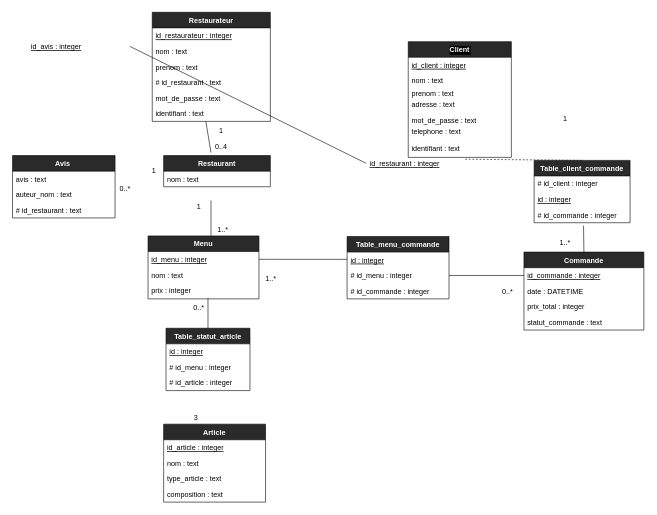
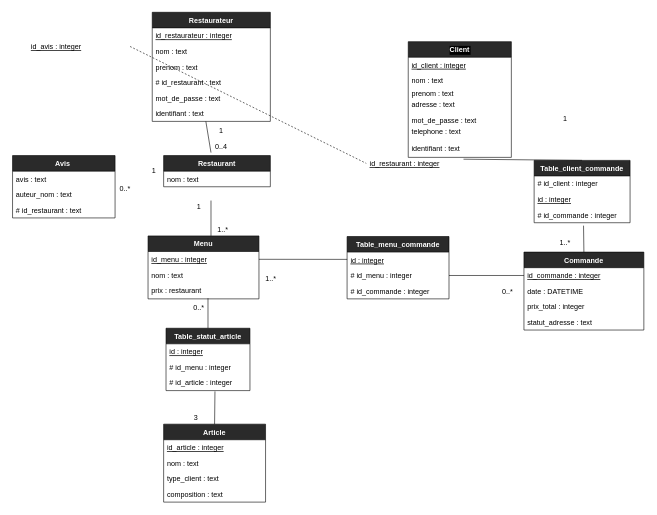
  <mxCell id="0" />
  <mxCell id="1" parent="0" />
  <mxCell id="2" value="&lt;font color=&quot;#000000&quot;&gt;0..4&lt;/font&gt;" style="text;html=1;strokeColor=none;fillColor=none;align=center;verticalAlign=middle;whiteSpace=wrap;rounded=1;" vertex="1" parent="1"><mxGeometry x="348" y="234" width="40" height="20" as="geometry" /></mxCell>
  <mxCell id="3" value="&lt;font color=&quot;#000000&quot;&gt;1&lt;/font&gt;" style="text;html=1;strokeColor=none;fillColor=none;align=center;verticalAlign=middle;whiteSpace=wrap;rounded=1;arcSize=0;" vertex="1" parent="1"><mxGeometry x="922" y="188" width="40" height="20" as="geometry" /></mxCell>
  <mxCell id="4" value="&lt;font color=&quot;#000000&quot;&gt;1..*&lt;/font&gt;" style="text;html=1;strokeColor=none;fillColor=none;align=center;verticalAlign=middle;whiteSpace=wrap;rounded=1;arcSize=0;" vertex="1" parent="1"><mxGeometry x="922" y="395" width="40" height="20" as="geometry" /></mxCell>
  <mxCell id="5" value="&lt;font color=&quot;#000000&quot;&gt;1&lt;/font&gt;" style="text;html=1;strokeColor=none;fillColor=none;align=center;verticalAlign=middle;whiteSpace=wrap;rounded=1;" vertex="1" parent="1"><mxGeometry x="348" y="208" width="40" height="20" as="geometry" /></mxCell>
  <mxCell id="6" style="edgeStyle=orthogonalEdgeStyle;curved=0;sketch=0;orthogonalLoop=1;jettySize=auto;html=1;exitX=0.5;exitY=1;exitDx=0;exitDy=0;" edge="1" parent="1" source="5" target="5"><mxGeometry relative="1" as="geometry" /></mxCell>
  <mxCell id="7" style="edgeStyle=orthogonalEdgeStyle;curved=0;sketch=0;orthogonalLoop=1;jettySize=auto;html=1;exitX=0.5;exitY=1;exitDx=0;exitDy=0;" edge="1" parent="1"><mxGeometry relative="1" as="geometry"><mxPoint x="371" y="489" as="sourcePoint" /><mxPoint x="371" y="489" as="targetPoint" /></mxGeometry></mxCell>
  <mxCell id="8" value="Restaurateur" style="swimlane;fontStyle=1;childLayout=stackLayout;horizontal=1;startSize=26;horizontalStack=0;resizeParent=1;resizeParentMax=0;resizeLast=0;collapsible=1;marginBottom=0;rounded=0;shadow=0;glass=0;sketch=0;fillColor=#2a2a2a;fontColor=#FFFFFF;" vertex="1" parent="1"><mxGeometry x="253" y="20" width="197" height="182" as="geometry" /></mxCell>
  <mxCell id="9" value="id_restaurateur : integer" style="text;strokeColor=none;fillColor=none;align=left;verticalAlign=top;spacingLeft=4;spacingRight=4;overflow=hidden;rotatable=0;points=[[0,0.5],[1,0.5]];portConstraint=eastwest;fontStyle=4;fontColor=#000000;" vertex="1" parent="8"><mxGeometry y="26" width="197" height="26" as="geometry" /></mxCell>
  <mxCell id="10" value="nom : text" style="text;strokeColor=none;fillColor=none;align=left;verticalAlign=top;spacingLeft=4;spacingRight=4;overflow=hidden;rotatable=0;points=[[0,0.5],[1,0.5]];portConstraint=eastwest;fontColor=#000000;" vertex="1" parent="8"><mxGeometry y="52" width="197" height="26" as="geometry" /></mxCell>
  <mxCell id="11" value="prenom : text&#10;" style="text;strokeColor=none;fillColor=none;align=left;verticalAlign=top;spacingLeft=4;spacingRight=4;overflow=hidden;rotatable=0;points=[[0,0.5],[1,0.5]];portConstraint=eastwest;fontColor=#000000;" vertex="1" parent="8"><mxGeometry y="78" width="197" height="26" as="geometry" /></mxCell>
  <mxCell id="12" value="# id_restaurant : text" style="text;strokeColor=none;fillColor=none;align=left;verticalAlign=top;spacingLeft=4;spacingRight=4;overflow=hidden;rotatable=0;points=[[0,0.5],[1,0.5]];portConstraint=eastwest;labelBackgroundColor=#ffffff;fontColor=#000000;" vertex="1" parent="8"><mxGeometry y="104" width="197" height="26" as="geometry" /></mxCell>
  <mxCell id="13" value="mot_de_passe : text" style="text;strokeColor=none;fillColor=none;align=left;verticalAlign=top;spacingLeft=4;spacingRight=4;overflow=hidden;rotatable=0;points=[[0,0.5],[1,0.5]];portConstraint=eastwest;labelBackgroundColor=#ffffff;fontColor=#000000;" vertex="1" parent="8"><mxGeometry y="130" width="197" height="26" as="geometry" /></mxCell>
  <mxCell id="14" value="identifiant : text" style="text;strokeColor=none;fillColor=none;align=left;verticalAlign=top;spacingLeft=4;spacingRight=4;overflow=hidden;rotatable=0;points=[[0,0.5],[1,0.5]];portConstraint=eastwest;labelBackgroundColor=#ffffff;fontColor=#000000;" vertex="1" parent="8"><mxGeometry y="156" width="197" height="26" as="geometry" /></mxCell>
  <mxCell id="15" value="Restaurant" style="swimlane;fontStyle=1;childLayout=stackLayout;horizontal=1;startSize=26;horizontalStack=0;resizeParent=1;resizeParentMax=0;resizeLast=0;collapsible=1;marginBottom=0;rounded=0;shadow=0;glass=0;sketch=0;fillColor=#2a2a2a;fontColor=#FFFFFF;" vertex="1" parent="1"><mxGeometry x="272" y="259" width="178" height="52" as="geometry" /></mxCell>
  <mxCell id="16" value="nom : text" style="text;strokeColor=none;fillColor=none;align=left;verticalAlign=top;spacingLeft=4;spacingRight=4;overflow=hidden;rotatable=0;points=[[0,0.5],[1,0.5]];portConstraint=eastwest;rounded=0;shadow=0;glass=0;sketch=0;fontColor=#000000;" vertex="1" parent="15"><mxGeometry y="26" width="178" height="26" as="geometry" /></mxCell>
  <mxCell id="17" value="" style="endArrow=none;html=1;strokeColor=#000000;entryX=0.454;entryY=1;entryDx=0;entryDy=0;entryPerimeter=0;" edge="1" parent="1" target="14"><mxGeometry width="50" height="50" relative="1" as="geometry"><mxPoint x="351" y="254" as="sourcePoint" /><mxPoint x="351" y="215" as="targetPoint" /></mxGeometry></mxCell>
  <mxCell id="18" value="Menu" style="swimlane;fontStyle=1;childLayout=stackLayout;horizontal=1;startSize=26;horizontalStack=0;resizeParent=1;resizeParentMax=0;resizeLast=0;collapsible=1;marginBottom=0;rounded=0;shadow=0;glass=0;sketch=0;fillColor=#2a2a2a;fontColor=#FFFFFF;" vertex="1" parent="1"><mxGeometry x="246" y="393" width="185" height="105" as="geometry" /></mxCell>
  <mxCell id="19" value="id_menu : integer" style="text;strokeColor=none;fillColor=none;align=left;verticalAlign=top;spacingLeft=4;spacingRight=4;overflow=hidden;rotatable=0;points=[[0,0.5],[1,0.5]];portConstraint=eastwest;fontStyle=4;fontColor=#000000;" vertex="1" parent="18"><mxGeometry y="26" width="185" height="26" as="geometry" /></mxCell>
  <mxCell id="20" value="nom : text" style="text;strokeColor=none;fillColor=none;align=left;verticalAlign=top;spacingLeft=4;spacingRight=4;overflow=hidden;rotatable=0;points=[[0,0.5],[1,0.5]];portConstraint=eastwest;fontColor=#000000;" vertex="1" parent="18"><mxGeometry y="52" width="185" height="26" as="geometry" /></mxCell>
- <mxCell id="21" value="prix : integer" style="text;strokeColor=none;fillColor=none;align=left;verticalAlign=top;spacingLeft=4;spacingRight=4;overflow=hidden;rotatable=0;points=[[0,0.5],[1,0.5]];portConstraint=eastwest;fontColor=#000000;" vertex="1" parent="18"><mxGeometry y="78" width="185" height="27" as="geometry" /></mxCell>
+ <mxCell id="21" value="prix : restaurant" style="text;strokeColor=none;fillColor=none;align=left;verticalAlign=top;spacingLeft=4;spacingRight=4;overflow=hidden;rotatable=0;points=[[0,0.5],[1,0.5]];portConstraint=eastwest;fontColor=#000000;" vertex="1" parent="18"><mxGeometry y="78" width="185" height="27" as="geometry" /></mxCell>
  <mxCell id="22" value="" style="endArrow=none;html=1;exitX=0;exitY=1;exitDx=0;exitDy=0;strokeColor=#000000;" edge="1" parent="1" source="24"><mxGeometry width="50" height="50" relative="1" as="geometry"><mxPoint x="298" y="356" as="sourcePoint" /><mxPoint x="351" y="334" as="targetPoint" /></mxGeometry></mxCell>
  <mxCell id="23" value="&lt;font color=&quot;#000000&quot;&gt;1&lt;/font&gt;" style="text;html=1;strokeColor=none;fillColor=none;align=center;verticalAlign=middle;whiteSpace=wrap;rounded=0;shadow=0;glass=0;sketch=0;" vertex="1" parent="1"><mxGeometry x="311" y="334" width="40" height="20" as="geometry" /></mxCell>
  <mxCell id="24" value="&lt;font color=&quot;#000000&quot;&gt;1..*&lt;/font&gt;" style="text;html=1;strokeColor=none;fillColor=none;align=center;verticalAlign=middle;whiteSpace=wrap;rounded=0;shadow=0;glass=0;sketch=0;" vertex="1" parent="1"><mxGeometry x="351" y="373" width="40" height="20" as="geometry" /></mxCell>
+ <mxCell id="25" style="edgeStyle=none;html=1;exitX=0.5;exitY=0;exitDx=0;exitDy=0;entryX=0.583;entryY=1.049;entryDx=0;entryDy=0;entryPerimeter=0;endArrow=none;endFill=0;strokeColor=#000000;" edge="1" parent="1" source="26" target="37"><mxGeometry relative="1" as="geometry" /></mxCell>
  <mxCell id="26" value="Article" style="swimlane;fontStyle=1;childLayout=stackLayout;horizontal=1;startSize=26;horizontalStack=0;resizeParent=1;resizeParentMax=0;resizeLast=0;collapsible=1;marginBottom=0;rounded=0;shadow=0;glass=0;sketch=0;fillColor=#2a2a2a;fontColor=#FFFFFF;" vertex="1" parent="1"><mxGeometry x="272" y="707" width="170" height="130" as="geometry" /></mxCell>
  <mxCell id="27" value="id_article : integer" style="text;strokeColor=none;fillColor=none;align=left;verticalAlign=top;spacingLeft=4;spacingRight=4;overflow=hidden;rotatable=0;points=[[0,0.5],[1,0.5]];portConstraint=eastwest;fontStyle=4;fontColor=#000000;" vertex="1" parent="26"><mxGeometry y="26" width="170" height="26" as="geometry" /></mxCell>
  <mxCell id="28" value="nom : text" style="text;strokeColor=none;fillColor=none;align=left;verticalAlign=top;spacingLeft=4;spacingRight=4;overflow=hidden;rotatable=0;points=[[0,0.5],[1,0.5]];portConstraint=eastwest;fontColor=#000000;" vertex="1" parent="26"><mxGeometry y="52" width="170" height="26" as="geometry" /></mxCell>
- <mxCell id="29" value="type_article : text" style="text;strokeColor=none;fillColor=none;align=left;verticalAlign=top;spacingLeft=4;spacingRight=4;overflow=hidden;rotatable=0;points=[[0,0.5],[1,0.5]];portConstraint=eastwest;fontColor=#000000;" vertex="1" parent="26"><mxGeometry y="78" width="170" height="26" as="geometry" /></mxCell>
+ <mxCell id="29" value="type_client : text" style="text;strokeColor=none;fillColor=none;align=left;verticalAlign=top;spacingLeft=4;spacingRight=4;overflow=hidden;rotatable=0;points=[[0,0.5],[1,0.5]];portConstraint=eastwest;fontColor=#000000;" vertex="1" parent="26"><mxGeometry y="78" width="170" height="26" as="geometry" /></mxCell>
  <mxCell id="30" value="composition : text" style="text;strokeColor=none;fillColor=none;align=left;verticalAlign=top;spacingLeft=4;spacingRight=4;overflow=hidden;rotatable=0;points=[[0,0.5],[1,0.5]];portConstraint=eastwest;rounded=0;shadow=0;glass=0;sketch=0;fontColor=#000000;" vertex="1" parent="26"><mxGeometry y="104" width="170" height="26" as="geometry" /></mxCell>
  <mxCell id="31" value="&lt;font color=&quot;#000000&quot;&gt;0..*&lt;/font&gt;" style="text;html=1;strokeColor=none;fillColor=none;align=center;verticalAlign=middle;whiteSpace=wrap;rounded=0;shadow=0;glass=0;sketch=0;" vertex="1" parent="1"><mxGeometry x="316" y="497" width="30" height="31" as="geometry" /></mxCell>
  <mxCell id="32" value="&lt;font color=&quot;#000000&quot;&gt;3&lt;/font&gt;" style="text;html=1;strokeColor=none;fillColor=none;align=center;verticalAlign=middle;whiteSpace=wrap;rounded=0;shadow=0;glass=0;sketch=0;" vertex="1" parent="1"><mxGeometry x="306" y="687" width="40" height="20" as="geometry" /></mxCell>
  <mxCell id="33" style="edgeStyle=none;html=1;exitX=0.5;exitY=0;exitDx=0;exitDy=0;entryX=1;entryY=0;entryDx=0;entryDy=0;endArrow=none;endFill=0;strokeColor=#000000;" edge="1" parent="1" source="34" target="31"><mxGeometry relative="1" as="geometry" /></mxCell>
  <mxCell id="34" value="Table_statut_article" style="swimlane;fontStyle=1;childLayout=stackLayout;horizontal=1;startSize=26;horizontalStack=0;resizeParent=1;resizeParentMax=0;resizeLast=0;collapsible=1;marginBottom=0;rounded=0;shadow=0;glass=0;sketch=0;fillColor=#2a2a2a;fontColor=#FFFFFF;" vertex="1" parent="1"><mxGeometry x="276" y="547" width="140" height="104" as="geometry" /></mxCell>
  <mxCell id="35" value="id : integer" style="text;strokeColor=none;fillColor=none;align=left;verticalAlign=top;spacingLeft=4;spacingRight=4;overflow=hidden;rotatable=0;points=[[0,0.5],[1,0.5]];portConstraint=eastwest;fontStyle=4;fontColor=#000000;" vertex="1" parent="34"><mxGeometry y="26" width="140" height="26" as="geometry" /></mxCell>
  <mxCell id="36" value="# id_menu : integer" style="text;strokeColor=none;fillColor=none;align=left;verticalAlign=top;spacingLeft=4;spacingRight=4;overflow=hidden;rotatable=0;points=[[0,0.5],[1,0.5]];portConstraint=eastwest;fontColor=#000000;" vertex="1" parent="34"><mxGeometry y="52" width="140" height="26" as="geometry" /></mxCell>
  <mxCell id="37" value="# id_article : integer" style="text;strokeColor=none;fillColor=none;align=left;verticalAlign=top;spacingLeft=4;spacingRight=4;overflow=hidden;rotatable=0;points=[[0,0.5],[1,0.5]];portConstraint=eastwest;fontColor=#000000;" vertex="1" parent="34"><mxGeometry y="78" width="140" height="26" as="geometry" /></mxCell>
  <mxCell id="38" value="Client" style="swimlane;fontStyle=1;childLayout=stackLayout;horizontal=1;startSize=26;horizontalStack=0;resizeParent=1;resizeParentMax=0;resizeLast=0;collapsible=1;marginBottom=0;rounded=0;shadow=0;glass=0;sketch=0;fillColor=#2a2a2a;labelBackgroundColor=#000000;fontColor=#FFFFFF;" vertex="1" parent="1"><mxGeometry x="680" y="69" width="172" height="193" as="geometry" /></mxCell>
  <mxCell id="39" value="id_client : integer" style="text;strokeColor=none;fillColor=none;align=left;verticalAlign=top;spacingLeft=4;spacingRight=4;overflow=hidden;rotatable=0;points=[[0,0.5],[1,0.5]];portConstraint=eastwest;fontStyle=4;fontColor=#000000;" vertex="1" parent="38"><mxGeometry y="26" width="172" height="26" as="geometry" /></mxCell>
  <mxCell id="40" value="nom : text" style="text;strokeColor=none;fillColor=none;align=left;verticalAlign=top;spacingLeft=4;spacingRight=4;overflow=hidden;rotatable=0;points=[[0,0.5],[1,0.5]];portConstraint=eastwest;fontColor=#000000;" vertex="1" parent="38"><mxGeometry y="52" width="172" height="21" as="geometry" /></mxCell>
  <mxCell id="41" value="prenom : text" style="text;strokeColor=none;fillColor=none;align=left;verticalAlign=top;spacingLeft=4;spacingRight=4;overflow=hidden;rotatable=0;points=[[0,0.5],[1,0.5]];portConstraint=eastwest;fontColor=#000000;" vertex="1" parent="38"><mxGeometry y="73" width="172" height="19" as="geometry" /></mxCell>
  <mxCell id="42" value="adresse : text" style="text;strokeColor=none;fillColor=none;align=left;verticalAlign=top;spacingLeft=4;spacingRight=4;overflow=hidden;rotatable=0;points=[[0,0.5],[1,0.5]];portConstraint=eastwest;fontColor=#000000;" vertex="1" parent="38"><mxGeometry y="92" width="172" height="26" as="geometry" /></mxCell>
  <mxCell id="43" value="mot_de_passe : text" style="text;strokeColor=none;fillColor=none;align=left;verticalAlign=top;spacingLeft=4;spacingRight=4;overflow=hidden;rotatable=0;points=[[0,0.5],[1,0.5]];portConstraint=eastwest;fontColor=#000000;" vertex="1" parent="38"><mxGeometry y="118" width="172" height="19" as="geometry" /></mxCell>
  <mxCell id="44" value="telephone : text&#10;&#10;identifiant : text&#10;" style="text;strokeColor=none;fillColor=none;align=left;verticalAlign=top;spacingLeft=4;spacingRight=4;overflow=hidden;rotatable=0;points=[[0,0.5],[1,0.5]];portConstraint=eastwest;rounded=1;fontColor=#000000;" vertex="1" parent="38"><mxGeometry y="137" width="172" height="56" as="geometry" /></mxCell>
- <mxCell id="45" style="edgeStyle=none;html=1;exitX=0.5;exitY=0;exitDx=0;exitDy=0;entryX=0.536;entryY=1.054;entryDx=0;entryDy=0;entryPerimeter=0;endArrow=none;endFill=0;strokeColor=#000000;dashed=1;" edge="1" parent="1" source="46" target="44"><mxGeometry relative="1" as="geometry" /></mxCell>
+ <mxCell id="45" style="edgeStyle=none;html=1;exitX=0.5;exitY=0;exitDx=0;exitDy=0;entryX=0.536;entryY=1.054;entryDx=0;entryDy=0;entryPerimeter=0;endArrow=none;endFill=0;strokeColor=#000000;" edge="1" parent="1" source="46" target="44"><mxGeometry relative="1" as="geometry" /></mxCell>
  <mxCell id="46" value="Table_client_commande" style="swimlane;fontStyle=1;childLayout=stackLayout;horizontal=1;startSize=26;horizontalStack=0;resizeParent=1;resizeParentMax=0;resizeLast=0;collapsible=1;marginBottom=0;rounded=0;shadow=0;glass=0;sketch=0;fillColor=#2a2a2a;fontColor=#FFFFFF;" vertex="1" parent="1"><mxGeometry x="890" y="267" width="160" height="104" as="geometry" /></mxCell>
  <mxCell id="47" value="# id_client : integer" style="text;strokeColor=none;fillColor=none;align=left;verticalAlign=top;spacingLeft=4;spacingRight=4;overflow=hidden;rotatable=0;points=[[0,0.5],[1,0.5]];portConstraint=eastwest;fontColor=#000000;" vertex="1" parent="46"><mxGeometry y="26" width="160" height="26" as="geometry" /></mxCell>
  <mxCell id="48" value="id : integer" style="text;strokeColor=none;fillColor=none;align=left;verticalAlign=top;spacingLeft=4;spacingRight=4;overflow=hidden;rotatable=0;points=[[0,0.5],[1,0.5]];portConstraint=eastwest;fontStyle=4;fontColor=#000000;" vertex="1" parent="46"><mxGeometry y="52" width="160" height="26" as="geometry" /></mxCell>
  <mxCell id="49" value="# id_commande : integer" style="text;strokeColor=none;fillColor=none;align=left;verticalAlign=top;spacingLeft=4;spacingRight=4;overflow=hidden;rotatable=0;points=[[0,0.5],[1,0.5]];portConstraint=eastwest;fontColor=#000000;" vertex="1" parent="46"><mxGeometry y="78" width="160" height="26" as="geometry" /></mxCell>
  <mxCell id="50" style="edgeStyle=none;html=1;exitX=0.5;exitY=0;exitDx=0;exitDy=0;entryX=0.515;entryY=1.187;entryDx=0;entryDy=0;entryPerimeter=0;endArrow=none;endFill=0;strokeColor=#000000;" edge="1" parent="1" source="51" target="49"><mxGeometry relative="1" as="geometry" /></mxCell>
  <mxCell id="51" value="Commande" style="swimlane;fontStyle=1;childLayout=stackLayout;horizontal=1;startSize=26;horizontalStack=0;resizeParent=1;resizeParentMax=0;resizeLast=0;collapsible=1;marginBottom=0;rounded=0;shadow=0;glass=0;sketch=0;fillColor=#2a2a2a;fontColor=#FFFFFF;" vertex="1" parent="1"><mxGeometry x="873" y="420" width="200" height="130" as="geometry" /></mxCell>
  <mxCell id="52" value="id_commande : integer" style="text;strokeColor=none;fillColor=none;align=left;verticalAlign=top;spacingLeft=4;spacingRight=4;overflow=hidden;rotatable=0;points=[[0,0.5],[1,0.5]];portConstraint=eastwest;fontStyle=4;fontColor=#000000;" vertex="1" parent="51"><mxGeometry y="26" width="200" height="26" as="geometry" /></mxCell>
  <mxCell id="53" value="date : DATETIME" style="text;strokeColor=none;fillColor=none;align=left;verticalAlign=top;spacingLeft=4;spacingRight=4;overflow=hidden;rotatable=0;points=[[0,0.5],[1,0.5]];portConstraint=eastwest;fontColor=#000000;" vertex="1" parent="51"><mxGeometry y="52" width="200" height="26" as="geometry" /></mxCell>
  <mxCell id="54" value="prix_total : integer" style="text;strokeColor=none;fillColor=none;align=left;verticalAlign=top;spacingLeft=4;spacingRight=4;overflow=hidden;rotatable=0;points=[[0,0.5],[1,0.5]];portConstraint=eastwest;fontColor=#000000;" vertex="1" parent="51"><mxGeometry y="78" width="200" height="26" as="geometry" /></mxCell>
- <mxCell id="55" value="statut_commande : text" style="text;strokeColor=none;fillColor=none;align=left;verticalAlign=top;spacingLeft=4;spacingRight=4;overflow=hidden;rotatable=0;points=[[0,0.5],[1,0.5]];portConstraint=eastwest;rounded=0;shadow=0;glass=0;sketch=0;fontColor=#000000;" vertex="1" parent="51"><mxGeometry y="104" width="200" height="26" as="geometry" /></mxCell>
+ <mxCell id="55" value="statut_adresse : text" style="text;strokeColor=none;fillColor=none;align=left;verticalAlign=top;spacingLeft=4;spacingRight=4;overflow=hidden;rotatable=0;points=[[0,0.5],[1,0.5]];portConstraint=eastwest;rounded=0;shadow=0;glass=0;sketch=0;fontColor=#000000;" vertex="1" parent="51"><mxGeometry y="104" width="200" height="26" as="geometry" /></mxCell>
  <mxCell id="56" value="" style="endArrow=none;html=1;exitX=1;exitY=0.5;exitDx=0;exitDy=0;entryX=0;entryY=0.5;entryDx=0;entryDy=0;strokeColor=#000000;" edge="1" parent="1" source="61" target="52"><mxGeometry width="50" height="50" relative="1" as="geometry"><mxPoint x="491" y="484" as="sourcePoint" /><mxPoint x="541" y="434" as="targetPoint" /></mxGeometry></mxCell>
  <mxCell id="57" value="&lt;font color=&quot;#000000&quot;&gt;1..*&lt;/font&gt;" style="text;html=1;strokeColor=none;fillColor=none;align=center;verticalAlign=middle;whiteSpace=wrap;rounded=0;shadow=0;glass=0;sketch=0;" vertex="1" parent="1"><mxGeometry x="431" y="455" width="40" height="20" as="geometry" /></mxCell>
  <mxCell id="58" value="&lt;font color=&quot;#000000&quot;&gt;0..*&lt;/font&gt;" style="text;html=1;strokeColor=none;fillColor=none;align=center;verticalAlign=middle;whiteSpace=wrap;rounded=0;shadow=0;glass=0;sketch=0;" vertex="1" parent="1"><mxGeometry x="826" y="477" width="40" height="20" as="geometry" /></mxCell>
  <mxCell id="59" value="Table_menu_commande" style="swimlane;fontStyle=1;childLayout=stackLayout;horizontal=1;startSize=26;horizontalStack=0;resizeParent=1;resizeParentMax=0;resizeLast=0;collapsible=1;marginBottom=0;rounded=0;shadow=0;glass=0;sketch=0;fillColor=#2a2a2a;fontColor=#FFFFFF;" vertex="1" parent="1"><mxGeometry x="578" y="394" width="170" height="104" as="geometry" /></mxCell>
  <mxCell id="60" value="id : integer" style="text;strokeColor=none;fillColor=none;align=left;verticalAlign=top;spacingLeft=4;spacingRight=4;overflow=hidden;rotatable=0;points=[[0,0.5],[1,0.5]];portConstraint=eastwest;fontStyle=4;fontColor=#000000;" vertex="1" parent="59"><mxGeometry y="26" width="170" height="26" as="geometry" /></mxCell>
  <mxCell id="61" value="# id_menu : integer" style="text;strokeColor=none;fillColor=none;align=left;verticalAlign=top;spacingLeft=4;spacingRight=4;overflow=hidden;rotatable=0;points=[[0,0.5],[1,0.5]];portConstraint=eastwest;fontColor=#000000;" vertex="1" parent="59"><mxGeometry y="52" width="170" height="26" as="geometry" /></mxCell>
  <mxCell id="62" value="# id_commande : integer" style="text;strokeColor=none;fillColor=none;align=left;verticalAlign=top;spacingLeft=4;spacingRight=4;overflow=hidden;rotatable=0;points=[[0,0.5],[1,0.5]];portConstraint=eastwest;fontColor=#000000;" vertex="1" parent="59"><mxGeometry y="78" width="170" height="26" as="geometry" /></mxCell>
  <mxCell id="63" value="Avis " style="swimlane;fontStyle=1;childLayout=stackLayout;horizontal=1;startSize=26;horizontalStack=0;resizeParent=1;resizeParentMax=0;resizeLast=0;collapsible=1;marginBottom=0;rounded=0;shadow=0;glass=0;sketch=0;fillColor=#2a2a2a;fontColor=#FFFFFF;" vertex="1" parent="1"><mxGeometry x="20" y="259" width="171" height="104" as="geometry" /></mxCell>
  <mxCell id="64" value="avis : text" style="text;strokeColor=none;fillColor=none;align=left;verticalAlign=top;spacingLeft=4;spacingRight=4;overflow=hidden;rotatable=0;points=[[0,0.5],[1,0.5]];portConstraint=eastwest;fontColor=#000000;" vertex="1" parent="63"><mxGeometry y="26" width="171" height="26" as="geometry" /></mxCell>
  <mxCell id="65" value="auteur_nom : text" style="text;strokeColor=none;fillColor=none;align=left;verticalAlign=top;spacingLeft=4;spacingRight=4;overflow=hidden;rotatable=0;points=[[0,0.5],[1,0.5]];portConstraint=eastwest;fontColor=#000000;" vertex="1" parent="63"><mxGeometry y="52" width="171" height="26" as="geometry" /></mxCell>
  <mxCell id="66" value="# id_restaurant : text" style="text;strokeColor=none;fillColor=none;align=left;verticalAlign=top;spacingLeft=4;spacingRight=4;overflow=hidden;rotatable=0;points=[[0,0.5],[1,0.5]];portConstraint=eastwest;rounded=0;shadow=0;glass=0;sketch=0;fontColor=#000000;" vertex="1" parent="63"><mxGeometry y="78" width="171" height="26" as="geometry" /></mxCell>
- <mxCell id="67" value="" style="endArrow=none;html=1;entryX=0;entryY=0.5;entryDx=0;entryDy=0;exitX=1;exitY=0.5;exitDx=0;exitDy=0;strokeColor=#000000;" edge="1" parent="1" source="71" target="72"><mxGeometry width="50" height="50" relative="1" as="geometry"><mxPoint x="211" y="293" as="sourcePoint" /><mxPoint x="261" y="244" as="targetPoint" /></mxGeometry></mxCell>
+ <mxCell id="67" value="" style="endArrow=none;html=1;entryX=0;entryY=0.5;entryDx=0;entryDy=0;exitX=1;exitY=0.5;exitDx=0;exitDy=0;strokeColor=#000000;dashed=1;" edge="1" parent="1" source="71" target="72"><mxGeometry width="50" height="50" relative="1" as="geometry"><mxPoint x="211" y="293" as="sourcePoint" /><mxPoint x="261" y="244" as="targetPoint" /></mxGeometry></mxCell>
  <mxCell id="68" value="&lt;font color=&quot;#000000&quot;&gt;0..*&lt;/font&gt;" style="text;html=1;strokeColor=none;fillColor=none;align=center;verticalAlign=middle;whiteSpace=wrap;rounded=0;shadow=0;glass=0;sketch=0;" vertex="1" parent="1"><mxGeometry x="188" y="305" width="40" height="20" as="geometry" /></mxCell>
  <mxCell id="69" value="&lt;font color=&quot;#000000&quot;&gt;1&lt;/font&gt;" style="text;html=1;strokeColor=none;fillColor=none;align=center;verticalAlign=middle;whiteSpace=wrap;rounded=0;shadow=0;glass=0;sketch=0;" vertex="1" parent="1"><mxGeometry x="236" y="274" width="40" height="20" as="geometry" /></mxCell>
  <mxCell id="70" style="edgeStyle=none;html=1;exitX=1;exitY=0.5;exitDx=0;exitDy=0;endArrow=none;endFill=0;strokeColor=#000000;" edge="1" parent="1" source="19"><mxGeometry relative="1" as="geometry"><mxPoint x="578.143" y="432.143" as="targetPoint" /></mxGeometry></mxCell>
  <mxCell id="71" value="id_avis : integer" style="text;strokeColor=none;fillColor=none;align=left;verticalAlign=top;spacingLeft=4;spacingRight=4;overflow=hidden;rotatable=0;points=[[0,0.5],[1,0.5]];portConstraint=eastwest;fontStyle=4;fontColor=#000000;" vertex="1" parent="1"><mxGeometry x="45" y="64" width="171" height="26" as="geometry" /></mxCell>
  <mxCell id="72" value="id_restaurant : integer" style="text;strokeColor=none;fillColor=none;align=left;verticalAlign=top;spacingLeft=4;spacingRight=4;overflow=hidden;rotatable=0;points=[[0,0.5],[1,0.5]];portConstraint=eastwest;fontStyle=4;fontColor=#000000;" vertex="1" parent="1"><mxGeometry x="610" y="259" width="178" height="26" as="geometry" /></mxCell>
